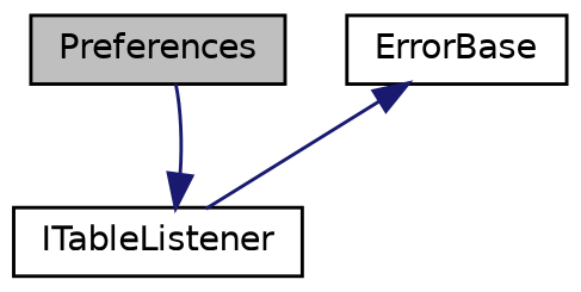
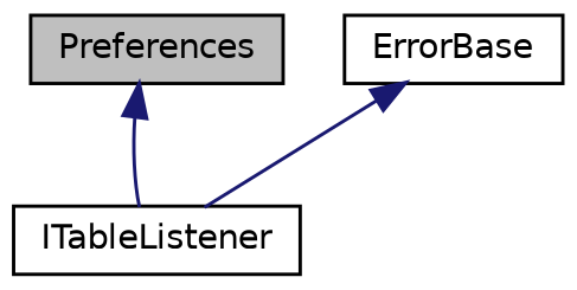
  digraph {
    fontname="DejaVu Sans"
    node [color=black fontname="DejaVu Sans" fontsize=10 shape=record]
    edge [color=midnightblue dir=back fontname="DejaVu Sans" fontsize=10 labelfontname=FreeSans labelfontsize=10 style=solid]
    n1 [fillcolor=grey75 fontcolor=black height=0.2 label=Preferences style=filled width=0.4]
    n2 [height=0.2 label=ErrorBase width=0.4]
    n3 [height=0.2 label=ITableListener width=0.4]
    n2 -> n3
-   n3 -> n1
+   n1 -> n3
  }
